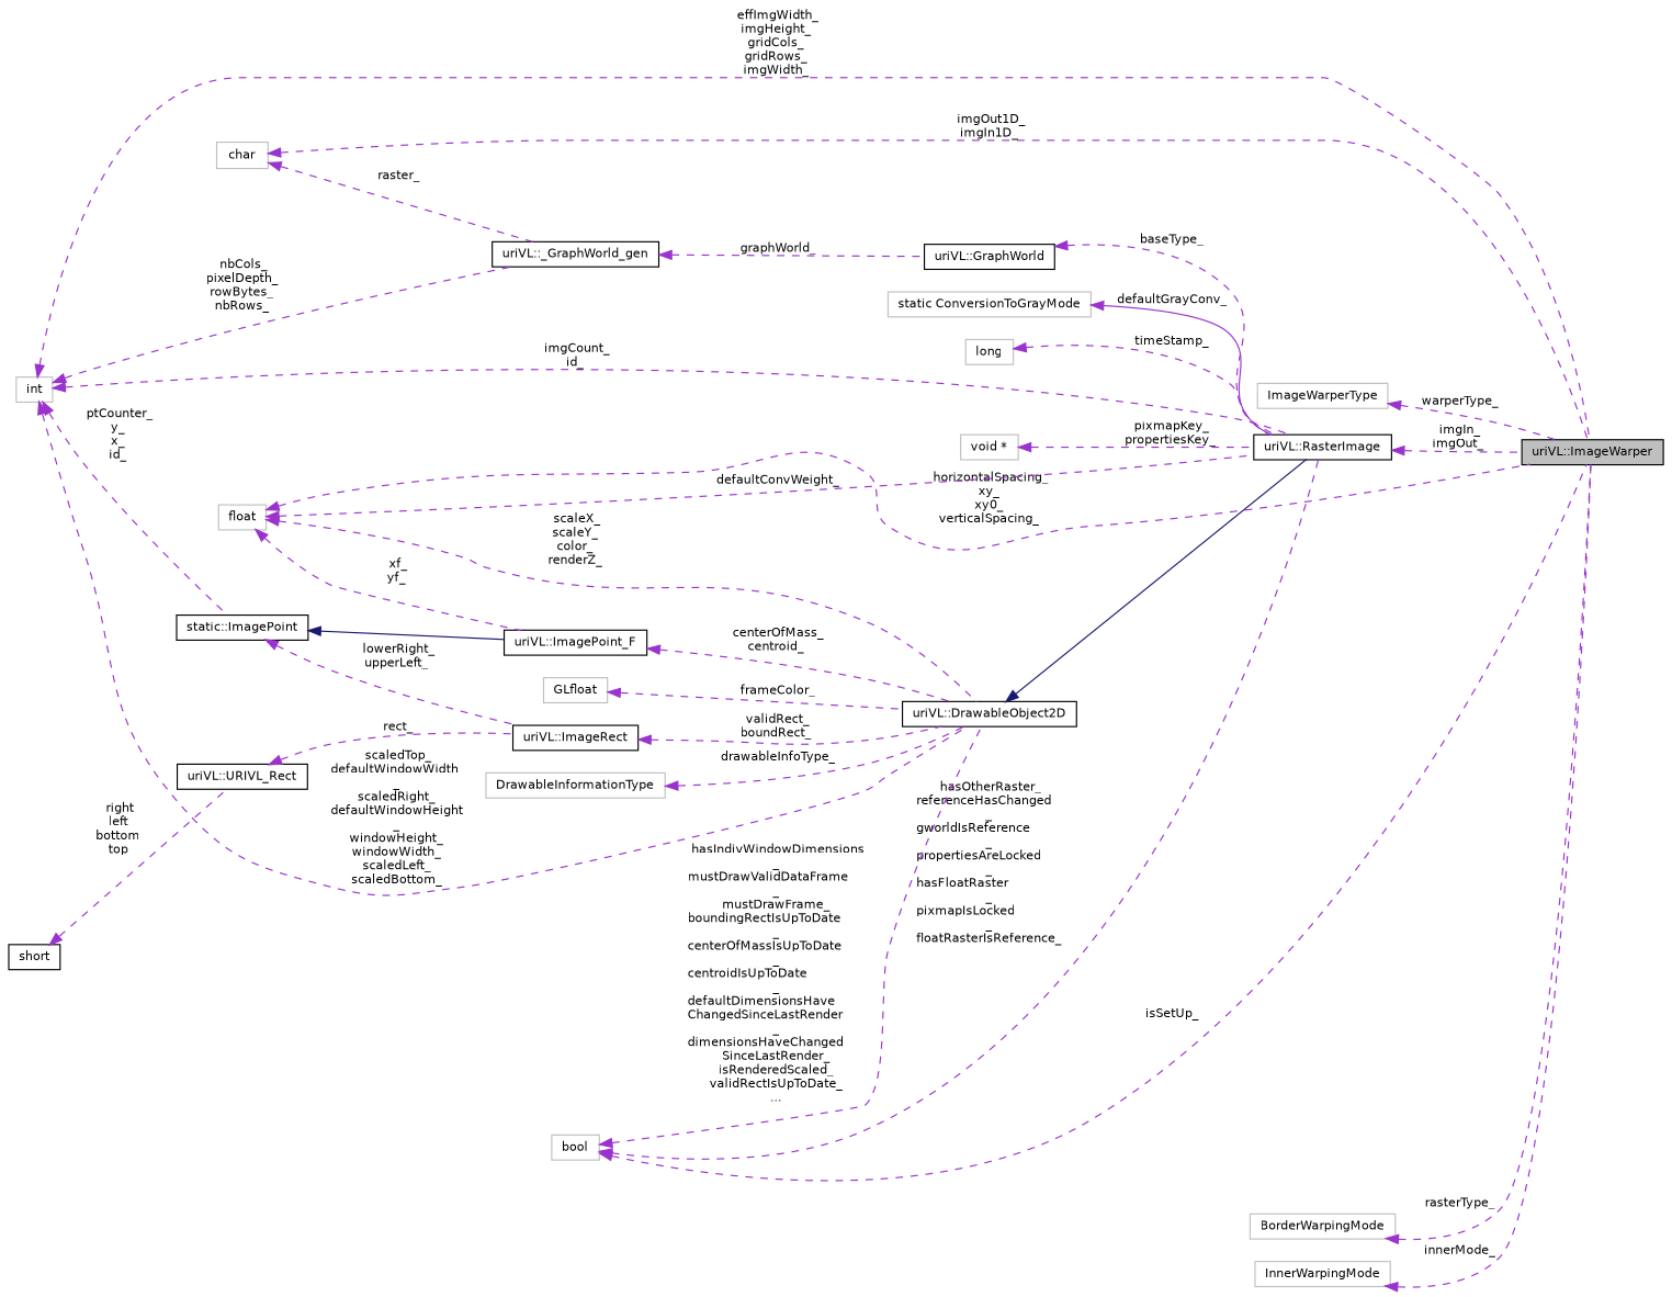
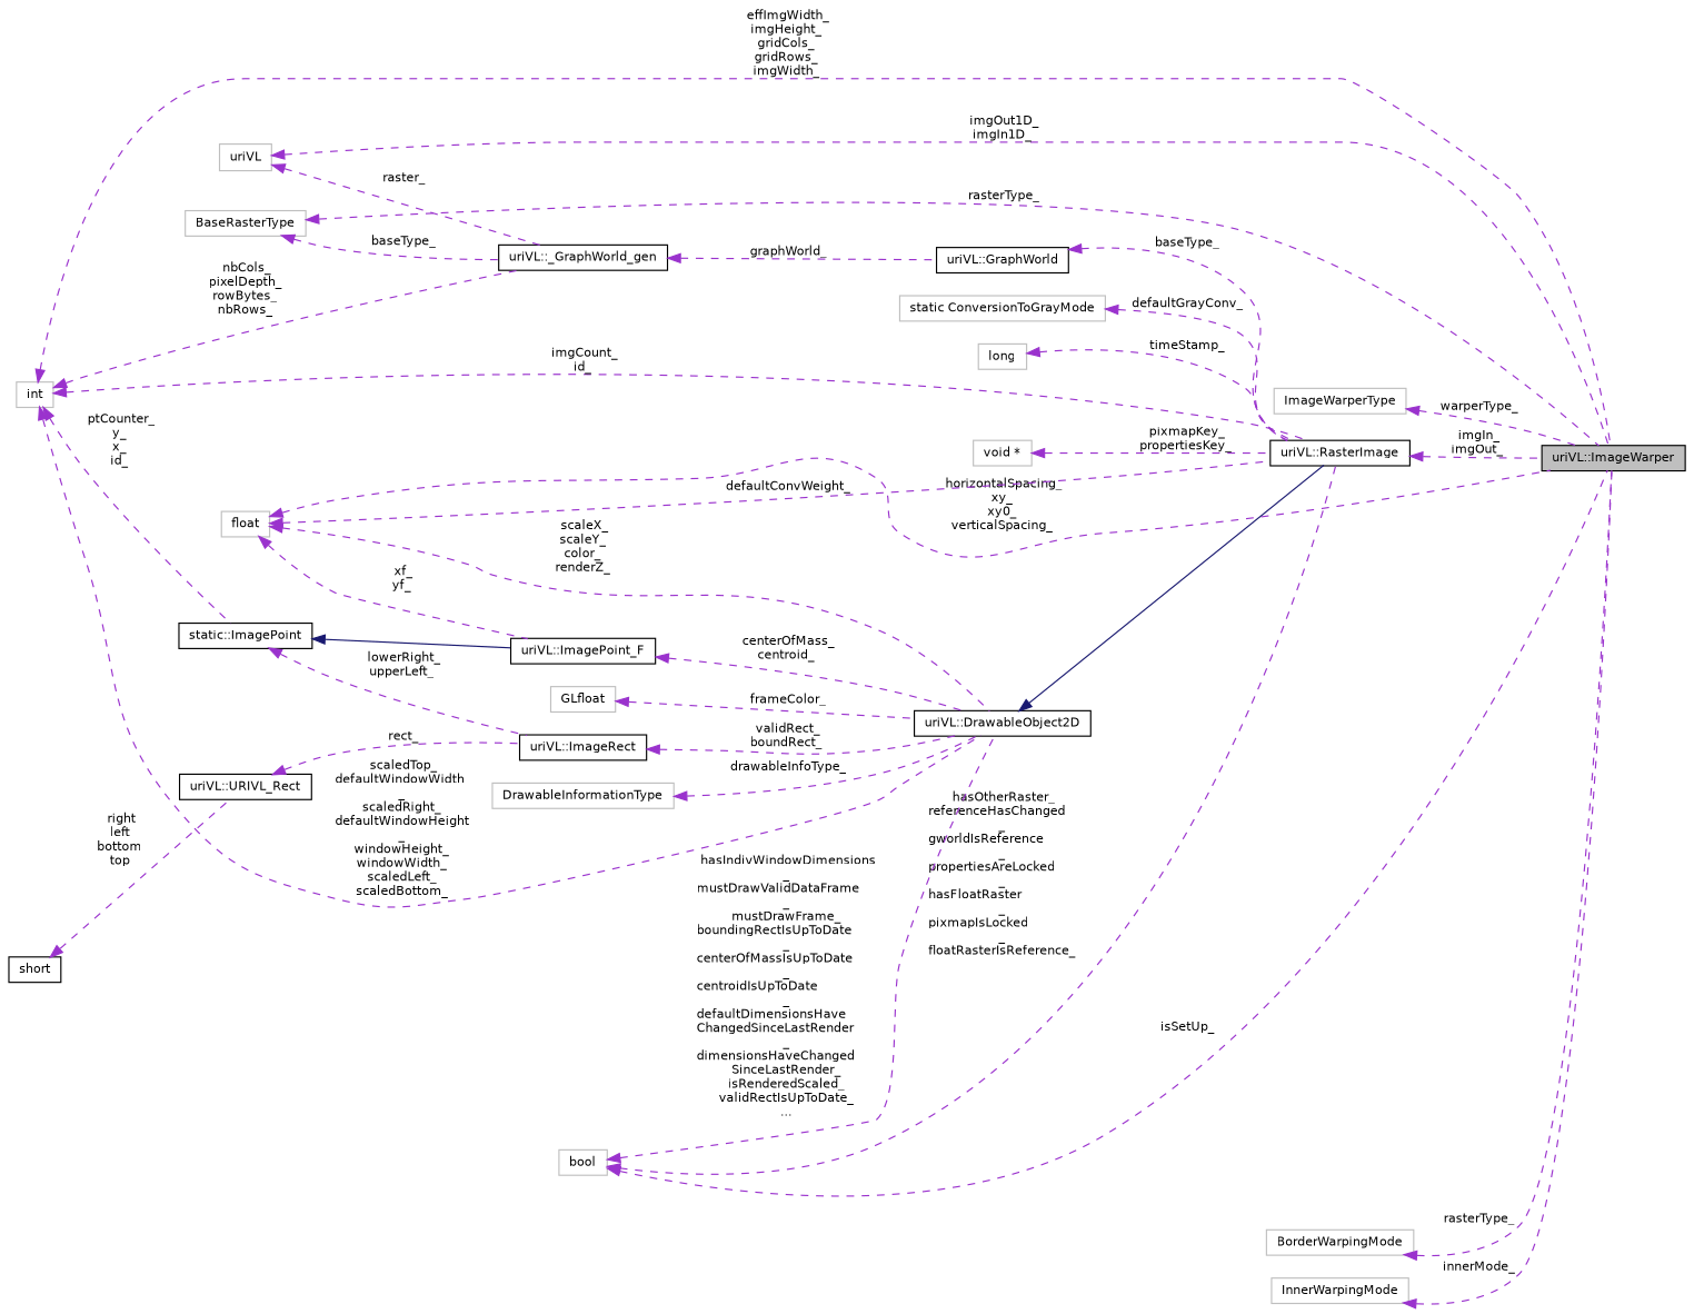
  digraph {
    rankdir=LR
    node [color=grey75 fillcolor=white fontname=Helvetica fontsize=10 shape=record style=filled]
    edge [color=darkorchid3 dir=back fontname=Helvetica fontsize=10 labelfontname=Helvetica labelfontsize=10 style=dashed]
    n1 [color=black fillcolor=grey75 fontcolor=black height=0.2 label="uriVL::ImageWarper" width=0.4]
-   n2 [height=0.2 label=char width=0.4]
+   n2 [height=0.2 label=uriVL width=0.4]
    n3 [color=black height=0.2 label="uriVL::_GraphWorld_gen" width=0.4]
    n4 [color=black height=0.2 label="uriVL::GraphWorld" width=0.4]
    n5 [height=0.2 label=float width=0.4]
    n6 [color=black height=0.2 label="uriVL::RasterImage" width=0.4]
    n7 [color=black height=0.2 label="uriVL::DrawableObject2D" width=0.4]
    n8 [color=black height=0.2 label="uriVL::ImagePoint_F" width=0.4]
    n9 [height=0.2 label=ImageWarperType width=0.4]
+   n10 [height=0.2 label=BaseRasterType width=0.4]
    n11 [height=0.2 label=int width=0.4]
    n12 [color=black height=0.2 label="static::ImagePoint" width=0.4]
    n13 [color=black height=0.2 label="uriVL::ImageRect" width=0.4]
    n14 [height=0.2 label=bool width=0.4]
    n15 [height=0.2 label=BorderWarpingMode width=0.4]
    n16 [height=0.2 label=GLfloat width=0.4]
    n17 [color=black height=0.2 label="uriVL::URIVL_Rect" width=0.4]
    n18 [color=black height=0.2 label=short width=0.4]
    n19 [height=0.2 label=DrawableInformationType width=0.4]
    n20 [height=0.2 label="static ConversionToGrayMode" width=0.4]
    n21 [height=0.2 label=long width=0.4]
    n22 [height=0.2 label="void *" width=0.4]
    n23 [height=0.2 label=InnerWarpingMode width=0.4]
    n2 -> n1 [label=" imgOut1D_\nimgIn1D_"]
    n2 -> n3 [label=" raster_"]
    n3 -> n4 [label=" graphWorld_"]
    n4 -> n6 [label=" baseType_"]
    n5 -> n1 [label=" horizontalSpacing_\nxy_\nxy0_\nverticalSpacing_"]
    n5 -> n6 [label=" defaultConvWeight_"]
    n5 -> n7 [label=" scaleX_\nscaleY_\ncolor_\nrenderZ_"]
    n5 -> n8 [label=" xf_\nyf_"]
    n6 -> n1 [label=" imgIn_\nimgOut_"]
    n7 -> n6 [color=midnightblue style=solid]
    n8 -> n7 [label=" centerOfMass_\ncentroid_"]
    n9 -> n1 [label=" warperType_"]
+   n10 -> n1 [label=" rasterType_"]
+   n10 -> n3 [label=" baseType_"]
    n11 -> n1 [label=" effImgWidth_\nimgHeight_\ngridCols_\ngridRows_\nimgWidth_"]
    n11 -> n3 [label=" nbCols_\npixelDepth_\nrowBytes_\nnbRows_"]
    n11 -> n6 [label=" imgCount_\nid_"]
    n11 -> n7 [label=" scaledTop_\ndefaultWindowWidth\l_\nscaledRight_\ndefaultWindowHeight\l_\nwindowHeight_\nwindowWidth_\nscaledLeft_\nscaledBottom_"]
    n11 -> n12 [label=" ptCounter_\ny_\nx_\nid_"]
    n12 -> n8 [color=midnightblue style=solid]
    n12 -> n13 [label=" lowerRight_\nupperLeft_"]
    n13 -> n7 [label=" validRect_\nboundRect_"]
    n14 -> n1 [label=" isSetUp_"]
    n14 -> n6 [label=" hasOtherRaster_\nreferenceHasChanged\l_\ngworldIsReference\l_\npropertiesAreLocked\l_\nhasFloatRaster\l_\npixmapIsLocked\l_\nfloatRasterIsReference_"]
    n14 -> n7 [label=" hasIndivWindowDimensions\l_\nmustDrawValidDataFrame\l_\nmustDrawFrame_\nboundingRectIsUpToDate\l_\ncenterOfMassIsUpToDate\l_\ncentroidIsUpToDate\l_\ndefaultDimensionsHave\lChangedSinceLastRender\l_\ndimensionsHaveChanged\lSinceLastRender_\nisRenderedScaled_\nvalidRectIsUpToDate_\n..."]
    n15 -> n1 [label=" rasterType_"]
    n16 -> n7 [label=" frameColor_"]
    n17 -> n13 [label=" rect_"]
    n18 -> n17 [label=" right\nleft\nbottom\ntop"]
    n19 -> n7 [label=" drawableInfoType_"]
-   n20 -> n6 [label=" defaultGrayConv_" style=solid]
+   n20 -> n6 [label=" defaultGrayConv_"]
    n21 -> n6 [label=" timeStamp_"]
    n22 -> n6 [label=" pixmapKey_\npropertiesKey_"]
    n23 -> n1 [label=" innerMode_"]
  }
